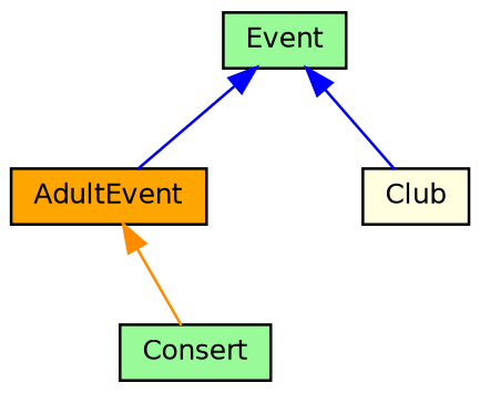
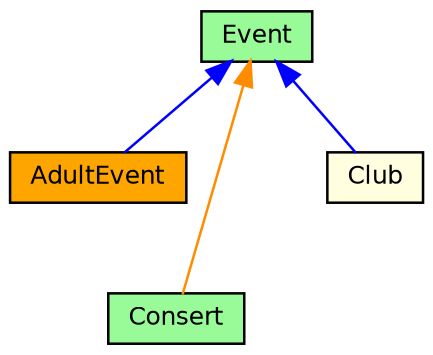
  digraph {
    node [color=black fillcolor=palegreen fontname=Helvetica fontsize=10 shape=record style=filled]
    edge [color=blue dir=back fontname=Helvetica fontsize=10 labelfontname=Helvetica labelfontsize=10 style=solid]
    n1 [fillcolor=orange fontcolor=black height=0.2 label=AdultEvent width=0.4]
    n2 [height=0.2 label=Consert width=0.4]
    n3 [fillcolor=lightyellow height=0.2 label=Club width=0.4]
    n4 [height=0.2 label=Event width=0.4]
-   n1 -> n2 [color=darkorange]
+   n4 -> n2 [color=darkorange]
    n4 -> n1
    n4 -> n3
  }
